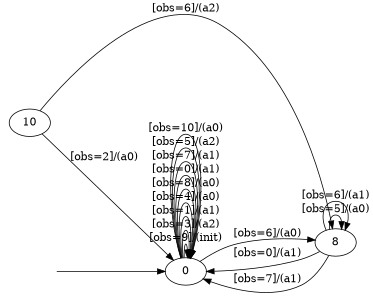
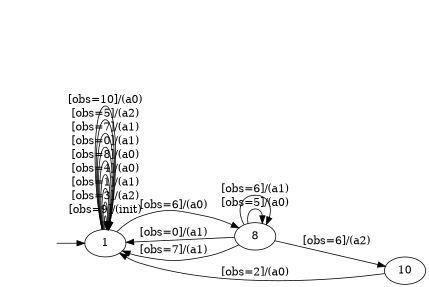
  digraph {
    rankdir=LR
-   0
+   0 [label=1]
    8
    10
    __init [style=invis width=0]
    0 -> 0 [label="[obs=9]/(init)"]
    0 -> 0 [label="[obs=3]/(a2)"]
    0 -> 0 [label="[obs=1]/(a1)"]
    0 -> 0 [label="[obs=4]/(a0)"]
    0 -> 0 [label="[obs=8]/(a0)"]
    0 -> 0 [label="[obs=0]/(a1)"]
    0 -> 0 [label="[obs=7]/(a1)"]
    0 -> 0 [label="[obs=5]/(a2)"]
    0 -> 0 [label="[obs=10]/(a0)"]
    0 -> 8 [label="[obs=6]/(a0)"]
    8 -> 0 [label="[obs=0]/(a1)"]
    8 -> 0 [label="[obs=7]/(a1)"]
    8 -> 8 [label="[obs=5]/(a0)"]
    8 -> 8 [label="[obs=6]/(a1)"]
    10 -> 0 [label="[obs=2]/(a0)"]
-   10 -> 8 [label="[obs=6]/(a2)"]
+   8 -> 10 [label="[obs=6]/(a2)"]
    __init -> 0
  }
